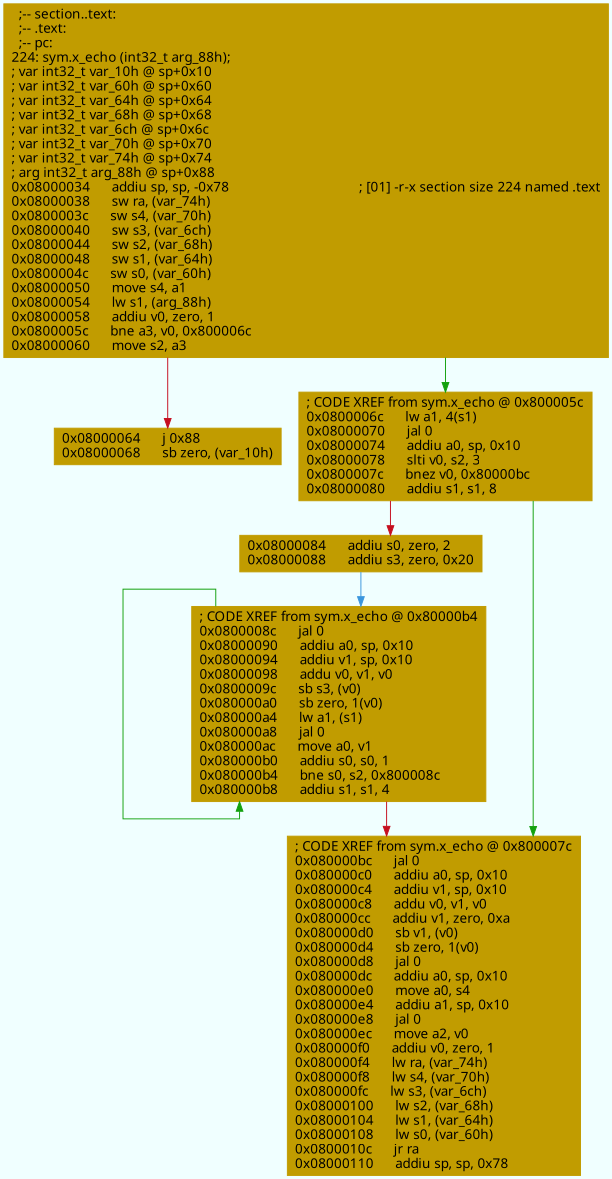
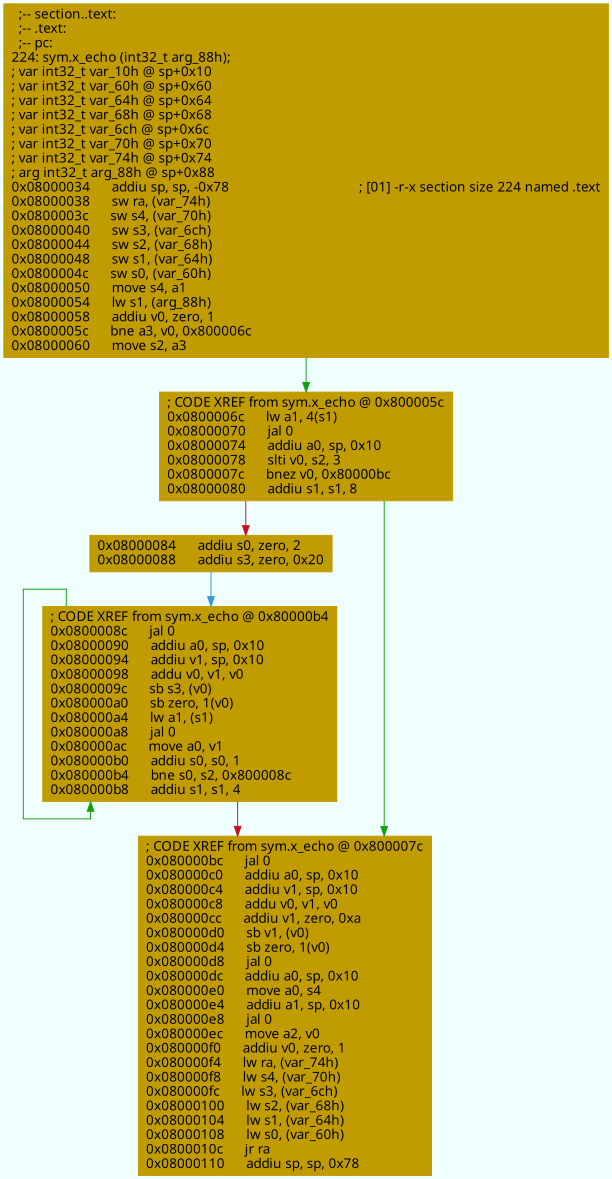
  digraph {
    bgcolor=azure
    fontname="Noto Sans"
    fontsize=8
    splines=ortho
    node [color="#c19c00" fillcolor="#c19c00" fontname="Noto Sans" shape=box style=filled]
    edge [arrowhead=normal color="#c50f1f" fontname="Noto Sans"]
    n1 [label="  ;-- section..text:\l  ;-- .text:\l  ;-- pc:\l224: sym.x_echo (int32_t arg_88h);\l; var int32_t var_10h @ sp+0x10\l; var int32_t var_60h @ sp+0x60\l; var int32_t var_64h @ sp+0x64\l; var int32_t var_68h @ sp+0x68\l; var int32_t var_6ch @ sp+0x6c\l; var int32_t var_70h @ sp+0x70\l; var int32_t var_74h @ sp+0x74\l; arg int32_t arg_88h @ sp+0x88\l0x08000034      addiu sp, sp, -0x78                                    ; [01] -r-x section size 224 named .text\l0x08000038      sw ra, (var_74h)\l0x0800003c      sw s4, (var_70h)\l0x08000040      sw s3, (var_6ch)\l0x08000044      sw s2, (var_68h)\l0x08000048      sw s1, (var_64h)\l0x0800004c      sw s0, (var_60h)\l0x08000050      move s4, a1\l0x08000054      lw s1, (arg_88h)\l0x08000058      addiu v0, zero, 1\l0x0800005c      bne a3, v0, 0x800006c\l0x08000060      move s2, a3\l"]
-   n2 [label="0x08000064      j 0x88\l0x08000068      sb zero, (var_10h)\l"]
    n3 [label="; CODE XREF from sym.x_echo @ 0x800005c\l0x0800006c      lw a1, 4(s1)\l0x08000070      jal 0\l0x08000074      addiu a0, sp, 0x10\l0x08000078      slti v0, s2, 3\l0x0800007c      bnez v0, 0x80000bc\l0x08000080      addiu s1, s1, 8\l"]
    n4 [label="0x08000084      addiu s0, zero, 2\l0x08000088      addiu s3, zero, 0x20\l"]
    n5 [label="; CODE XREF from sym.x_echo @ 0x800007c\l0x080000bc      jal 0\l0x080000c0      addiu a0, sp, 0x10\l0x080000c4      addiu v1, sp, 0x10\l0x080000c8      addu v0, v1, v0\l0x080000cc      addiu v1, zero, 0xa\l0x080000d0      sb v1, (v0)\l0x080000d4      sb zero, 1(v0)\l0x080000d8      jal 0\l0x080000dc      addiu a0, sp, 0x10\l0x080000e0      move a0, s4\l0x080000e4      addiu a1, sp, 0x10\l0x080000e8      jal 0\l0x080000ec      move a2, v0\l0x080000f0      addiu v0, zero, 1\l0x080000f4      lw ra, (var_74h)\l0x080000f8      lw s4, (var_70h)\l0x080000fc      lw s3, (var_6ch)\l0x08000100      lw s2, (var_68h)\l0x08000104      lw s1, (var_64h)\l0x08000108      lw s0, (var_60h)\l0x0800010c      jr ra\l0x08000110      addiu sp, sp, 0x78\l"]
    n6 [label="; CODE XREF from sym.x_echo @ 0x80000b4\l0x0800008c      jal 0\l0x08000090      addiu a0, sp, 0x10\l0x08000094      addiu v1, sp, 0x10\l0x08000098      addu v0, v1, v0\l0x0800009c      sb s3, (v0)\l0x080000a0      sb zero, 1(v0)\l0x080000a4      lw a1, (s1)\l0x080000a8      jal 0\l0x080000ac      move a0, v1\l0x080000b0      addiu s0, s0, 1\l0x080000b4      bne s0, s2, 0x800008c\l0x080000b8      addiu s1, s1, 4\l"]
-   n1 -> n2
    n1 -> n3 [color="#13a10e"]
    n3 -> n4
    n3 -> n5 [color="#13a10e"]
    n4 -> n6 [color="#3a96dd"]
    n6 -> n5
    n6 -> n6 [color="#13a10e"]
  }
